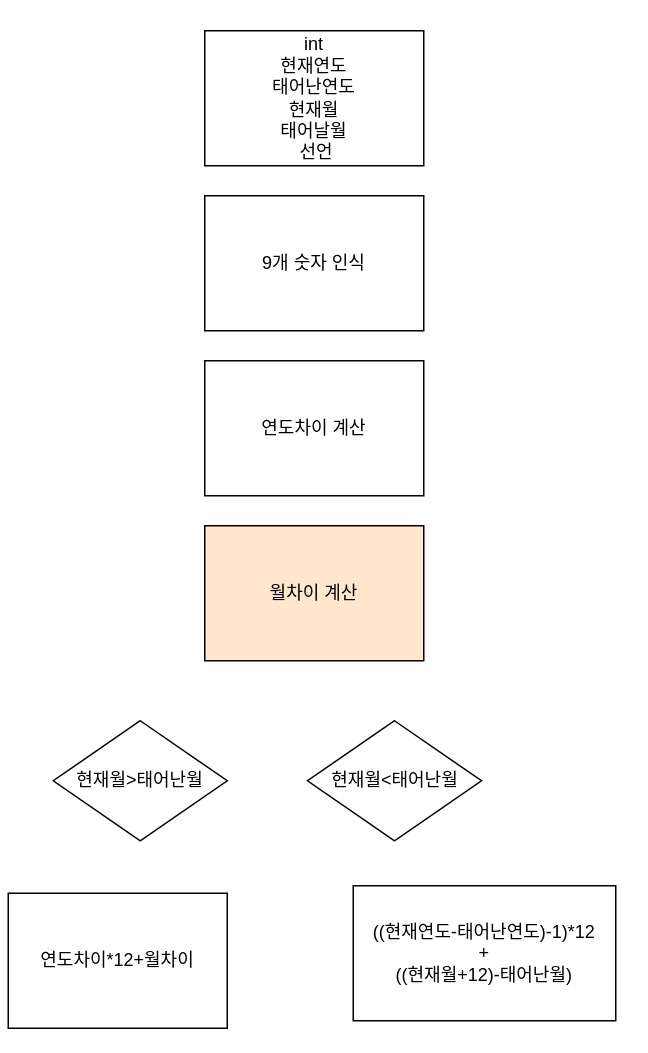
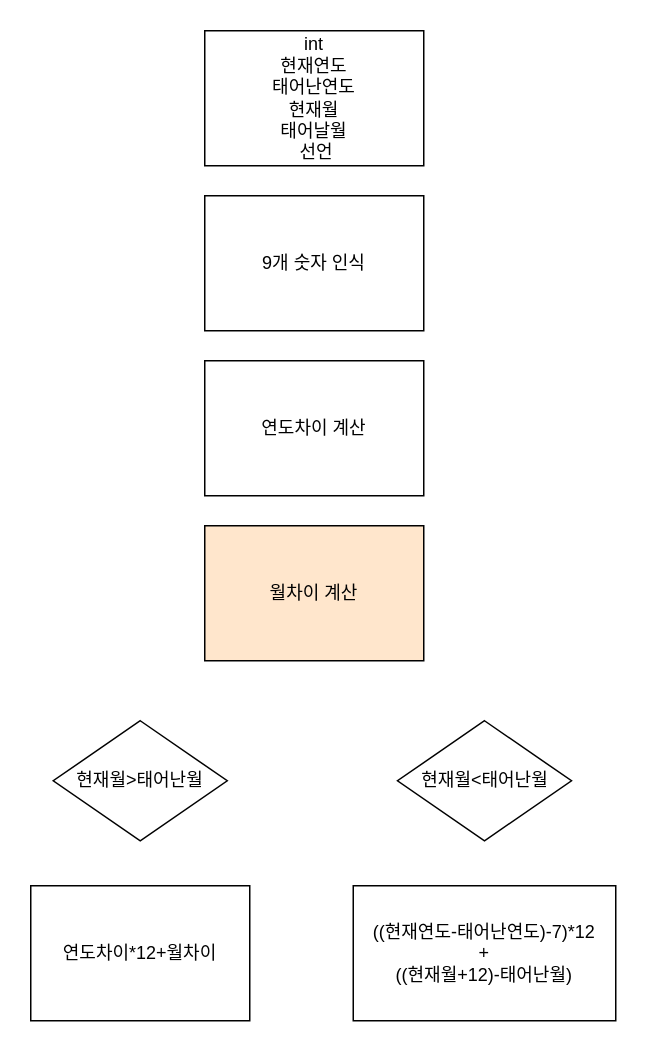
  <mxCell id="0" />
  <mxCell id="1" parent="0" />
  <mxCell id="2" value="int&lt;br&gt;현재연도&lt;br&gt;태어난연도&lt;br&gt;현재월&lt;br&gt;태어날월&lt;br&gt;&amp;nbsp;선언" style="rounded=0;whiteSpace=wrap;html=1;" vertex="1" parent="1"><mxGeometry x="136" y="20" width="146" height="90" as="geometry" /></mxCell>
  <mxCell id="3" value="현재월&amp;gt;태어난월" style="rhombus;whiteSpace=wrap;html=1;" vertex="1" parent="1"><mxGeometry x="35" y="480" width="116" height="80" as="geometry" /></mxCell>
  <mxCell id="4" value="9개 숫자 인식" style="rounded=0;whiteSpace=wrap;html=1;" vertex="1" parent="1"><mxGeometry x="136" y="130" width="146" height="90" as="geometry" /></mxCell>
  <mxCell id="5" value="연도차이 계산" style="rounded=0;whiteSpace=wrap;html=1;" vertex="1" parent="1"><mxGeometry x="136" y="240" width="146" height="90" as="geometry" /></mxCell>
  <mxCell id="6" value="월차이 계산" style="rounded=0;whiteSpace=wrap;html=1;fillColor=#ffe6cc;" vertex="1" parent="1"><mxGeometry x="136" y="350" width="146" height="90" as="geometry" /></mxCell>
- <mxCell id="7" value="현재월&amp;lt;태어난월" style="rhombus;whiteSpace=wrap;html=1;" vertex="1" parent="1"><mxGeometry x="204.5" y="480" width="116" height="80" as="geometry" /></mxCell>
- <mxCell id="8" value="연도차이*12+월차이" style="rounded=0;whiteSpace=wrap;html=1;" vertex="1" parent="1"><mxGeometry x="5" y="595" width="146" height="90" as="geometry" /></mxCell>
- <mxCell id="9" value="((현재연도-태어난연도)-1)*12&lt;br&gt;+&lt;br&gt;((현재월+12)-태어난월)" style="rounded=0;whiteSpace=wrap;html=1;" vertex="1" parent="1"><mxGeometry x="235" y="590" width="175" height="90" as="geometry" /></mxCell>
+ <mxCell id="7" value="현재월&amp;lt;태어난월" style="rhombus;whiteSpace=wrap;html=1;" vertex="1" parent="1"><mxGeometry x="264.5" y="480" width="116" height="80" as="geometry" /></mxCell>
+ <mxCell id="8" value="연도차이*12+월차이" style="rounded=0;whiteSpace=wrap;html=1;" vertex="1" parent="1"><mxGeometry x="20" y="590" width="146" height="90" as="geometry" /></mxCell>
+ <mxCell id="9" value="((현재연도-태어난연도)-7)*12&lt;br&gt;+&lt;br&gt;((현재월+12)-태어난월)" style="rounded=0;whiteSpace=wrap;html=1;" vertex="1" parent="1"><mxGeometry x="235" y="590" width="175" height="90" as="geometry" /></mxCell>
